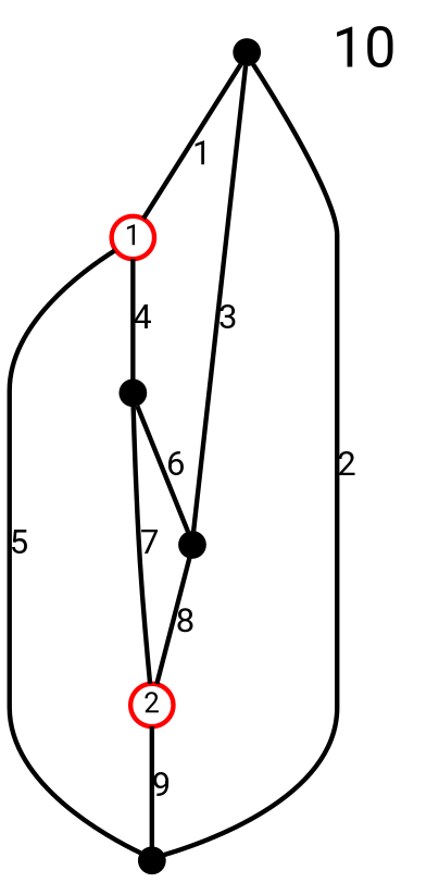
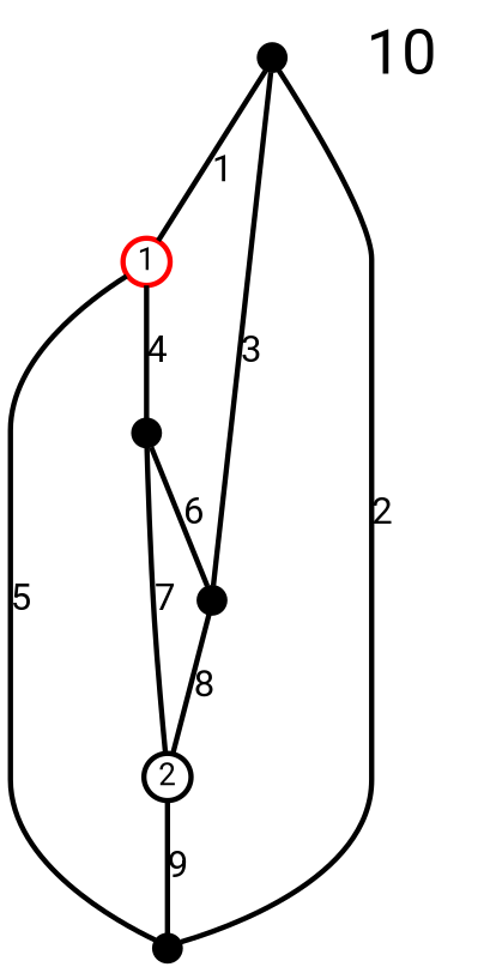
  graph {
    fontname=Roboto
    node [shape=point fontname=Roboto]
    edge [penwidth=2.0 fontname=Roboto]
    0 [width="0.15pt"]
    n2 [color="#ff0000" extNr=1 fixedsize=True fontsize="12pt" label=1 penwidth="2pt" shape=circle width="0.25pt"]
    3 [width="0.15pt"]
    5 [width="0.15pt"]
    2 [width="0.15pt"]
-   n6 [color="#ff0000" extNr=2 fixedsize=True fontsize="12pt" label=2 penwidth="2pt" shape=circle width="0.25pt"]
+   n6 [color=black extNr=2 fixedsize=True fontsize="12pt" label=2 penwidth="2pt" shape=circle width="0.25pt"]
    n7 [fontsize="24pt" label=10 shape=plaintext]
    0 -- n2 [label=1 order=1]
    0 -- 3 [label=3 order=3]
    0 -- 5 [label=2 order=2]
    n2 -- 5 [label=5 order=5]
    n2 -- 2 [label=4 order=4]
    3 -- n6 [label=8 order=8]
    2 -- 3 [label=6 order=6]
    2 -- n6 [label=7 order=7]
    n6 -- 5 [label=9 order=9]
  }
